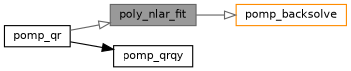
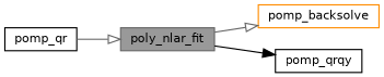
  digraph {
    rankdir=LR
    node [color=black fillcolor=white fontname=Helvetica fontsize=10 shape=box style=filled]
    edge [arrowhead=onormal color=gray40 fontname=Helvetica fontsize=10 labelfontname=Helvetica labelfontsize=10 style=solid]
    n1 [color=gray40 fillcolor=grey60 fontcolor=black height=0.2 label=poly_nlar_fit width=0.4]
    n2 [color=darkorange height=0.2 label=pomp_backsolve width=0.4]
    n3 [height=0.2 label=pomp_qrqy width=0.4]
    n4 [height=0.2 label=pomp_qr width=0.4]
    n1 -> n2
-   n4 -> n3 [arrowhead=normal color=black]
+   n1 -> n3 [arrowhead=normal color=black]
    n4 -> n1
  }
